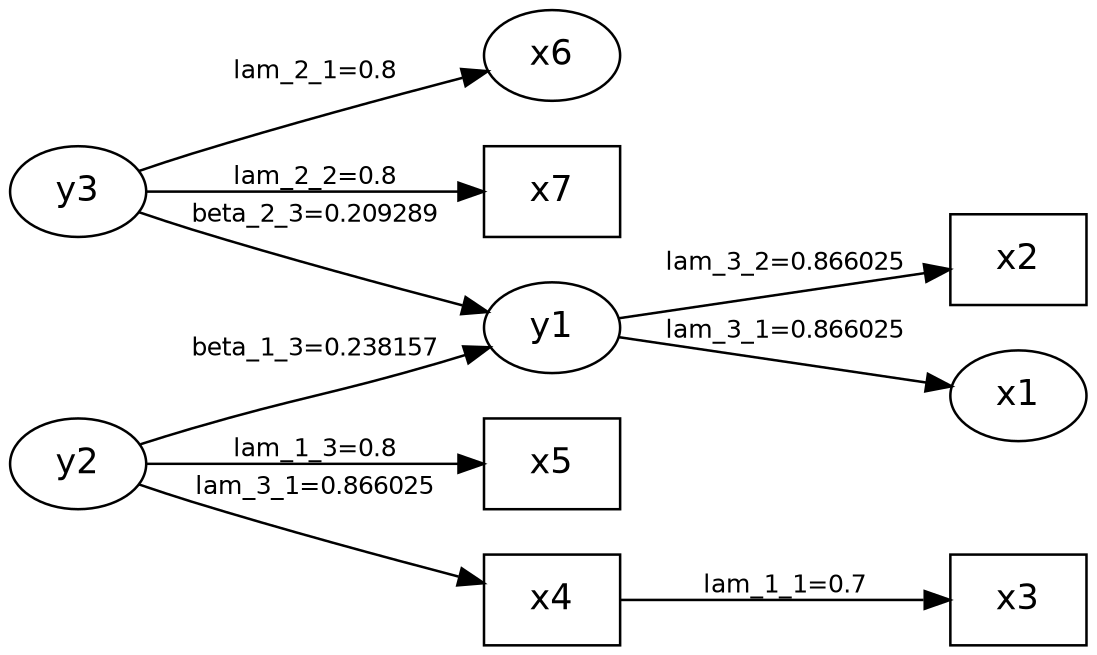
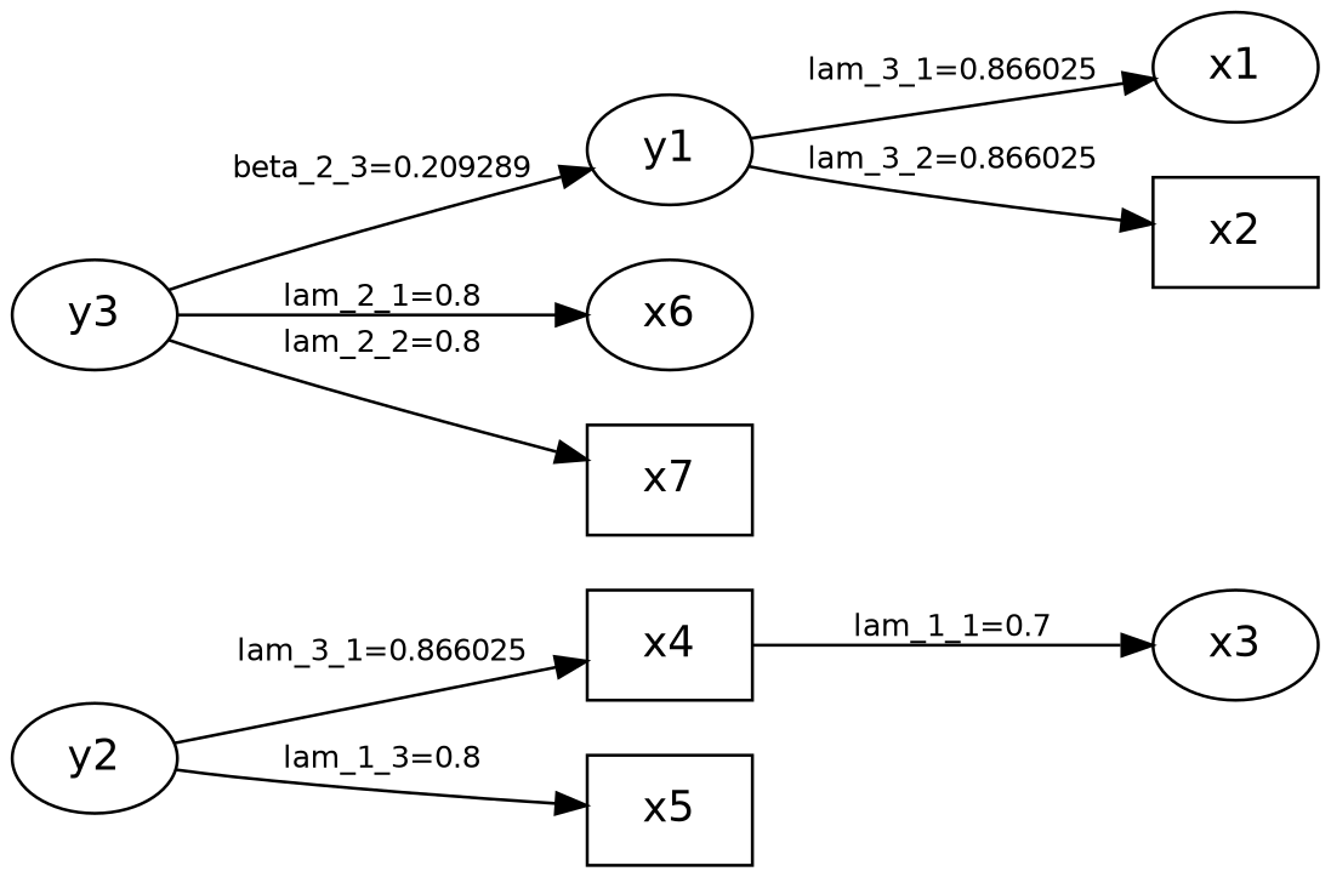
  digraph {
    rankdir=LR
    node [fontname=Helvetica fontsize=14 shape=ellipse]
    edge [fontname=Helvetica fontsize=10]
    y2
    y1
    x4 [shape=box]
    x5 [shape=box]
    x1
    x2 [shape=box]
-   x3 [shape=box]
+   x3
    y3
    x6
    x7 [shape=box]
-   y2 -> y1 [label="beta_1_3=0.238157"]
    y2 -> x4 [label="lam_3_1=0.866025"]
    y2 -> x5 [label="lam_1_3=0.8"]
    y1 -> x1 [label="lam_3_1=0.866025"]
    y1 -> x2 [label="lam_3_2=0.866025"]
    x4 -> x3 [label="lam_1_1=0.7"]
    y3 -> y1 [label="beta_2_3=0.209289"]
    y3 -> x6 [label="lam_2_1=0.8"]
    y3 -> x7 [label="lam_2_2=0.8"]
  }
